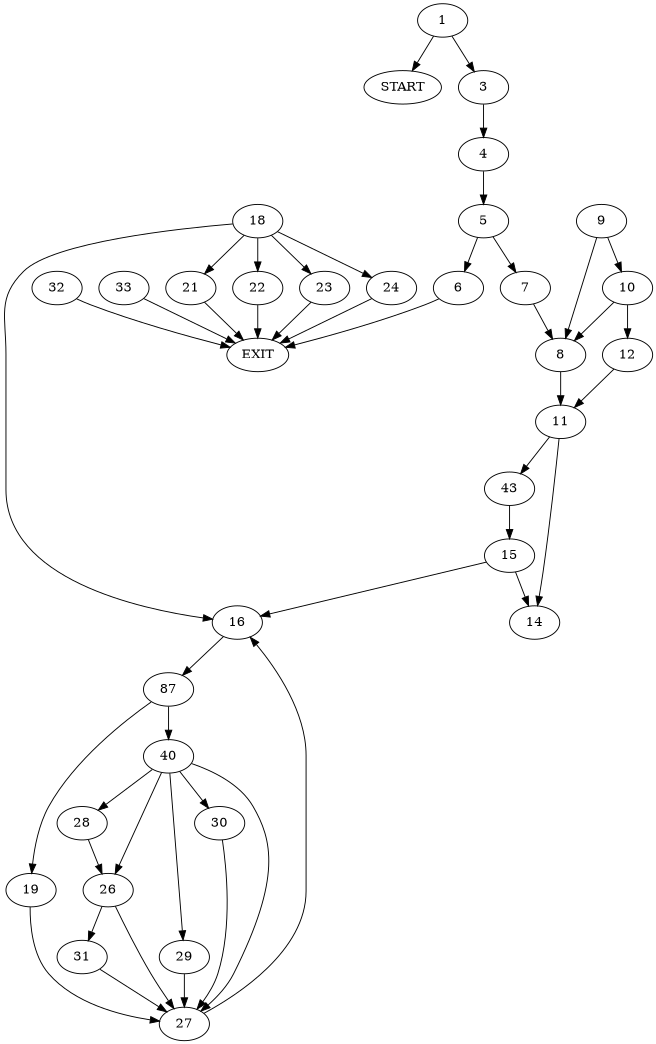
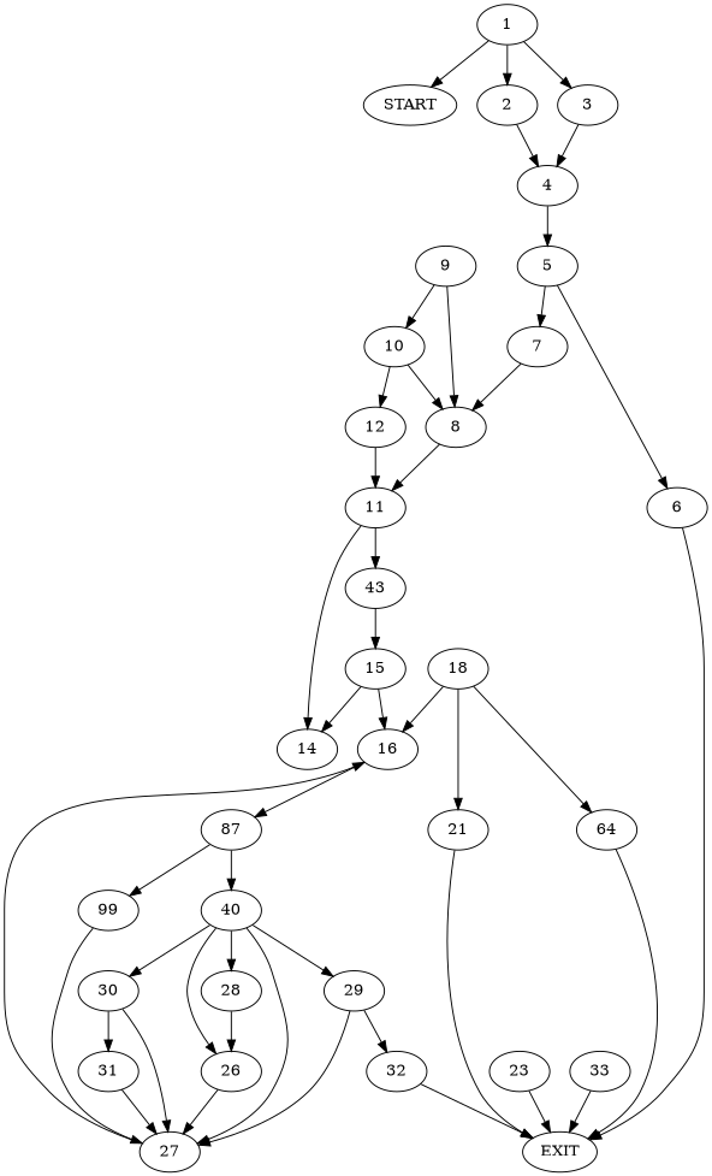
  digraph {
    n1 [label=START]
    1
+   2
    3
    n5 [label=EXIT]
    4
    5
    6
    7
    8
    11
    9
    10
    n14 [label=43]
    14
    12
    15
    16
    n19 [label=87]
-   19
+   19 [label=99]
    n21 [label=40]
    18
    21
-   22
    23
-   24
+   24 [label=64]
    27
    26
    28
    29
    30
    31
    32
    33
    1 -> n1
+   1 -> 2
    1 -> 3
+   2 -> 4
    3 -> 4
    4 -> 5
    5 -> 6
    5 -> 7
    6 -> n5
    7 -> 8
    8 -> 11
    11 -> n14
    11 -> 14
    9 -> 8
    9 -> 10
    10 -> 8
    10 -> 12
    n14 -> 15
    12 -> 11
    15 -> 14
    15 -> 16
    16 -> n19
    n19 -> 19
    n19 -> n21
    19 -> 27
    n21 -> 27
    n21 -> 26
    n21 -> 28
    n21 -> 29
    n21 -> 30
    18 -> 16
    18 -> 21
-   18 -> 22
-   18 -> 23
    18 -> 24
    21 -> n5
-   22 -> n5
    23 -> n5
    24 -> n5
    27 -> 16
    26 -> 27
-   26 -> 31
+   30 -> 31
    28 -> 26
    29 -> 27
+   29 -> 32
    30 -> 27
    31 -> 27
    32 -> n5
    33 -> n5
  }
